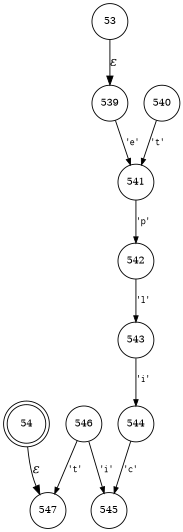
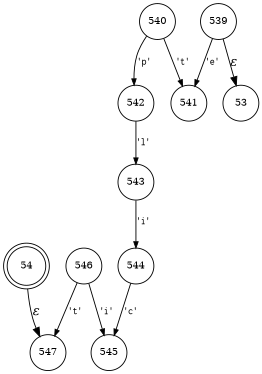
  digraph {
    rankdir=TB
    node [fixedsize=true fontsize=11 shape=circle peripheries=1]
    edge [fontname=Courier arrowhead=normal arrowsize=.7 fontsize=11]
    n1 [label=54 shape=doublecircle width=.6 peripheries=""]
    n2 [label=547 width=.55]
    n3 [label=544 width=.55]
    n4 [label=545 width=.55]
    n5 [label=546 width=.55]
    n6 [label=53 width=.55]
    n7 [label=539 width=.55]
    n8 [label=541 width=.55]
    n9 [label=540 width=.55]
    n10 [label=542 width=.55]
    n11 [label=543 width=.55]
    n1 -> n2 [fontname="Times-Italic" label="&epsilon;" arrowhead="" arrowsize="" fontsize=""]
    n3 -> n4 [label="'c'"]
    n5 -> n2 [label="'t'"]
    n5 -> n4 [label="'i'"]
-   n6 -> n7 [fontname="Times-Italic" label="&epsilon;" arrowhead="" arrowsize="" fontsize=""]
+   n7 -> n6 [fontname="Times-Italic" label="&epsilon;" arrowhead="" arrowsize="" fontsize=""]
    n7 -> n8 [label="'e'"]
-   n8 -> n10 [label="'p'"]
+   n9 -> n10 [label="'p'"]
    n9 -> n8 [label="'t'"]
    n10 -> n11 [label="'l'"]
    n11 -> n3 [label="'i'"]
  }
